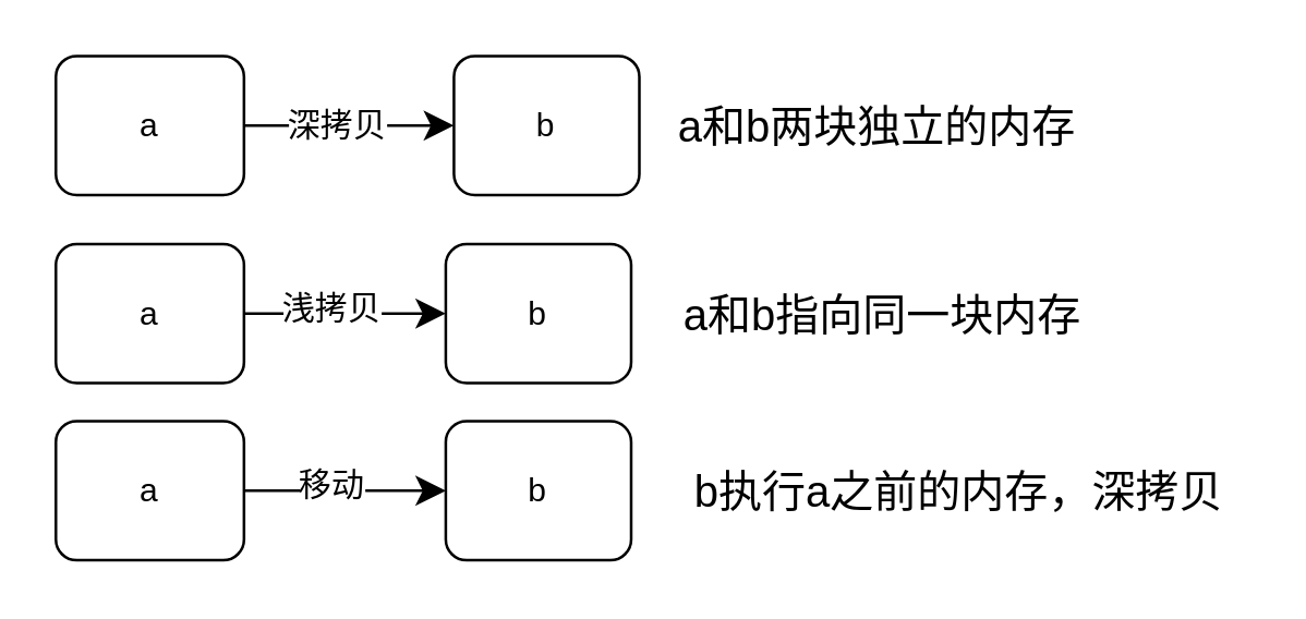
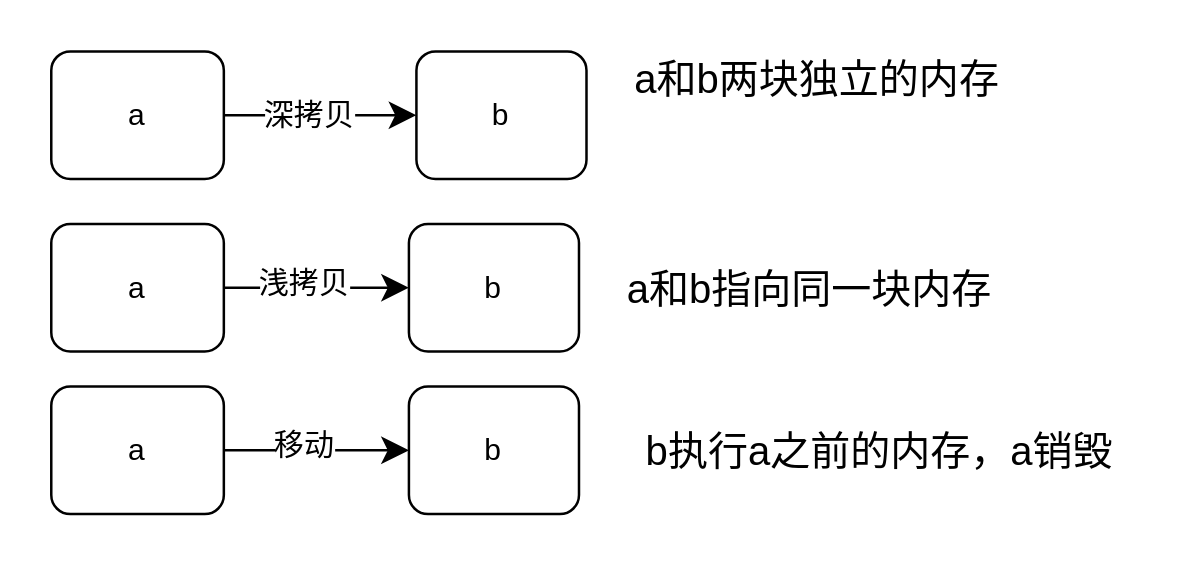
  <mxCell id="0" />
  <mxCell id="1" parent="0" />
  <mxCell id="2" style="edgeStyle=none;curved=1;rounded=0;orthogonalLoop=1;jettySize=auto;html=1;exitX=1;exitY=0.5;exitDx=0;exitDy=0;fontSize=12;startSize=8;endSize=8;" edge="1" parent="1" source="4" target="5"><mxGeometry relative="1" as="geometry" /></mxCell>
  <mxCell id="3" value="深拷贝" style="edgeLabel;html=1;align=center;verticalAlign=middle;resizable=0;points=[];fontSize=12;" vertex="1" connectable="0" parent="2"><mxGeometry x="-0.143" y="1" relative="1" as="geometry"><mxPoint y="1" as="offset" /></mxGeometry></mxCell>
  <mxCell id="4" value="a" style="rounded=1;whiteSpace=wrap;html=1;" vertex="1" parent="1"><mxGeometry x="20" y="20" width="69" height="51" as="geometry" /></mxCell>
  <mxCell id="5" value="b" style="rounded=1;whiteSpace=wrap;html=1;" vertex="1" parent="1"><mxGeometry x="166" y="20" width="68" height="51" as="geometry" /></mxCell>
  <mxCell id="6" style="edgeStyle=none;curved=1;rounded=0;orthogonalLoop=1;jettySize=auto;html=1;exitX=1;exitY=0.5;exitDx=0;exitDy=0;entryX=0;entryY=0.5;entryDx=0;entryDy=0;fontSize=12;startSize=8;endSize=8;" edge="1" parent="1" source="8" target="9"><mxGeometry relative="1" as="geometry" /></mxCell>
  <mxCell id="7" value="浅拷贝" style="edgeLabel;html=1;align=center;verticalAlign=middle;resizable=0;points=[];fontSize=12;" vertex="1" connectable="0" parent="6"><mxGeometry x="-0.149" y="2" relative="1" as="geometry"><mxPoint as="offset" /></mxGeometry></mxCell>
  <mxCell id="8" value="a" style="rounded=1;whiteSpace=wrap;html=1;" vertex="1" parent="1"><mxGeometry x="20" y="89" width="69" height="51" as="geometry" /></mxCell>
  <mxCell id="9" value="b" style="rounded=1;whiteSpace=wrap;html=1;" vertex="1" parent="1"><mxGeometry x="163" y="89" width="68" height="51" as="geometry" /></mxCell>
  <mxCell id="10" style="edgeStyle=none;curved=1;rounded=0;orthogonalLoop=1;jettySize=auto;html=1;exitX=1;exitY=0.5;exitDx=0;exitDy=0;entryX=0;entryY=0.5;entryDx=0;entryDy=0;fontSize=12;startSize=8;endSize=8;" edge="1" parent="1" source="12" target="13"><mxGeometry relative="1" as="geometry" /></mxCell>
  <mxCell id="11" value="移动" style="edgeLabel;html=1;align=center;verticalAlign=middle;resizable=0;points=[];fontSize=12;" vertex="1" connectable="0" parent="10"><mxGeometry x="-0.149" y="2" relative="1" as="geometry"><mxPoint as="offset" /></mxGeometry></mxCell>
  <mxCell id="12" value="a" style="rounded=1;whiteSpace=wrap;html=1;" vertex="1" parent="1"><mxGeometry x="20" y="154" width="69" height="51" as="geometry" /></mxCell>
  <mxCell id="13" value="b" style="rounded=1;whiteSpace=wrap;html=1;" vertex="1" parent="1"><mxGeometry x="163" y="154" width="68" height="51" as="geometry" /></mxCell>
- <mxCell id="14" value="a和b两块独立的内存" style="text;html=1;align=center;verticalAlign=middle;whiteSpace=wrap;rounded=0;fontSize=16;" vertex="1" parent="1"><mxGeometry x="239" y="31" width="165" height="30" as="geometry" /></mxCell>
+ <mxCell id="14" value="a和b两块独立的内存" style="text;html=1;align=center;verticalAlign=middle;whiteSpace=wrap;rounded=0;fontSize=16;" vertex="1" parent="1"><mxGeometry x="244" y="16" width="165" height="30" as="geometry" /></mxCell>
  <mxCell id="15" value="a和b指向同一块内存" style="text;html=1;align=center;verticalAlign=middle;whiteSpace=wrap;rounded=0;fontSize=16;" vertex="1" parent="1"><mxGeometry x="241" y="99.5" width="165" height="30" as="geometry" /></mxCell>
- <mxCell id="16" value="b执行a之前的内存，深拷贝" style="text;html=1;align=center;verticalAlign=middle;whiteSpace=wrap;rounded=0;fontSize=16;" vertex="1" parent="1"><mxGeometry x="246" y="164.5" width="211" height="30" as="geometry" /></mxCell>
+ <mxCell id="16" value="b执行a之前的内存，a销毁" style="text;html=1;align=center;verticalAlign=middle;whiteSpace=wrap;rounded=0;fontSize=16;" vertex="1" parent="1"><mxGeometry x="246" y="164.5" width="211" height="30" as="geometry" /></mxCell>
